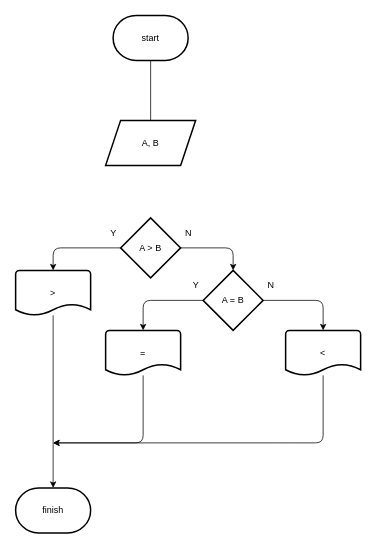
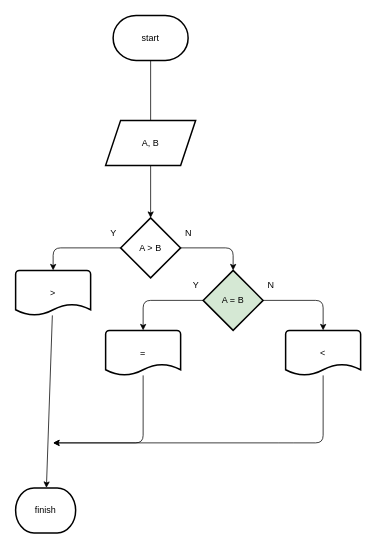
  <mxCell id="0" />
  <mxCell id="1" parent="0" />
  <mxCell id="2" value="" style="edgeStyle=none;html=1;endArrow=none;" edge="1" parent="1" source="3" target="5"><mxGeometry relative="1" as="geometry" /></mxCell>
  <mxCell id="3" value="start" style="strokeWidth=2;html=1;shape=mxgraph.flowchart.terminator;whiteSpace=wrap;" vertex="1" parent="1"><mxGeometry x="150" y="20" width="100" height="60" as="geometry" /></mxCell>
+ <mxCell id="4" value="" style="edgeStyle=none;html=1;" edge="1" parent="1" source="5" target="8"><mxGeometry relative="1" as="geometry" /></mxCell>
  <mxCell id="5" value="A, B" style="shape=parallelogram;perimeter=parallelogramPerimeter;whiteSpace=wrap;html=1;fixedSize=1;strokeWidth=2;" vertex="1" parent="1"><mxGeometry x="140" y="160" width="120" height="60" as="geometry" /></mxCell>
  <mxCell id="6" style="edgeStyle=none;html=1;" edge="1" parent="1" source="8"><mxGeometry relative="1" as="geometry"><mxPoint x="70" y="360" as="targetPoint" /><Array as="points"><mxPoint x="70" y="330" /></Array></mxGeometry></mxCell>
  <mxCell id="7" style="edgeStyle=none;html=1;" edge="1" parent="1" source="8"><mxGeometry relative="1" as="geometry"><mxPoint x="310" y="360" as="targetPoint" /><Array as="points"><mxPoint x="310" y="330" /></Array></mxGeometry></mxCell>
  <mxCell id="8" value="A &amp;gt; B" style="rhombus;whiteSpace=wrap;html=1;strokeWidth=2;" vertex="1" parent="1"><mxGeometry x="160" y="290" width="80" height="80" as="geometry" /></mxCell>
  <mxCell id="9" value="Y" style="text;html=1;align=center;verticalAlign=middle;resizable=0;points=[];autosize=1;strokeColor=none;fillColor=none;" vertex="1" parent="1"><mxGeometry x="140" y="300" width="20" height="20" as="geometry" /></mxCell>
  <mxCell id="10" value="N" style="text;html=1;align=center;verticalAlign=middle;resizable=0;points=[];autosize=1;strokeColor=none;fillColor=none;" vertex="1" parent="1"><mxGeometry x="240" y="300" width="20" height="20" as="geometry" /></mxCell>
  <mxCell id="11" style="edgeStyle=none;html=1;" edge="1" parent="1" source="12" target="22"><mxGeometry relative="1" as="geometry" /></mxCell>
  <mxCell id="12" value="&amp;gt;" style="strokeWidth=2;html=1;shape=mxgraph.flowchart.document2;whiteSpace=wrap;size=0.25;" vertex="1" parent="1"><mxGeometry x="20" y="360" width="100" height="60" as="geometry" /></mxCell>
  <mxCell id="13" style="edgeStyle=none;html=1;" edge="1" parent="1" source="15"><mxGeometry relative="1" as="geometry"><mxPoint x="190" y="440" as="targetPoint" /><Array as="points"><mxPoint x="190" y="400" /></Array></mxGeometry></mxCell>
  <mxCell id="14" style="edgeStyle=none;html=1;" edge="1" parent="1" source="15"><mxGeometry relative="1" as="geometry"><mxPoint x="430" y="440" as="targetPoint" /><Array as="points"><mxPoint x="430" y="400" /></Array></mxGeometry></mxCell>
- <mxCell id="15" value="A = B" style="rhombus;whiteSpace=wrap;html=1;strokeWidth=2;" vertex="1" parent="1"><mxGeometry x="270" y="360" width="80" height="80" as="geometry" /></mxCell>
+ <mxCell id="15" value="A = B" style="rhombus;whiteSpace=wrap;html=1;strokeWidth=2;fillColor=#d5e8d4;" vertex="1" parent="1"><mxGeometry x="270" y="360" width="80" height="80" as="geometry" /></mxCell>
  <mxCell id="16" value="Y" style="text;html=1;align=center;verticalAlign=middle;resizable=0;points=[];autosize=1;strokeColor=none;fillColor=none;" vertex="1" parent="1"><mxGeometry x="250" y="370" width="20" height="20" as="geometry" /></mxCell>
  <mxCell id="17" value="N" style="text;html=1;align=center;verticalAlign=middle;resizable=0;points=[];autosize=1;strokeColor=none;fillColor=none;" vertex="1" parent="1"><mxGeometry x="350" y="370" width="20" height="20" as="geometry" /></mxCell>
  <mxCell id="18" style="edgeStyle=none;html=1;" edge="1" parent="1" source="19"><mxGeometry relative="1" as="geometry"><mxPoint x="70" y="590" as="targetPoint" /><Array as="points"><mxPoint x="190" y="590" /></Array></mxGeometry></mxCell>
  <mxCell id="19" value="=" style="strokeWidth=2;html=1;shape=mxgraph.flowchart.document2;whiteSpace=wrap;size=0.25;" vertex="1" parent="1"><mxGeometry x="140" y="440" width="100" height="60" as="geometry" /></mxCell>
  <mxCell id="20" style="edgeStyle=none;html=1;" edge="1" parent="1" source="21"><mxGeometry relative="1" as="geometry"><mxPoint x="70" y="590" as="targetPoint" /><Array as="points"><mxPoint x="430" y="590" /><mxPoint x="380" y="590" /></Array></mxGeometry></mxCell>
  <mxCell id="21" value="&amp;lt;" style="strokeWidth=2;html=1;shape=mxgraph.flowchart.document2;whiteSpace=wrap;size=0.25;" vertex="1" parent="1"><mxGeometry x="380" y="440" width="100" height="60" as="geometry" /></mxCell>
- <mxCell id="22" value="finish" style="strokeWidth=2;html=1;shape=mxgraph.flowchart.terminator;whiteSpace=wrap;" vertex="1" parent="1"><mxGeometry x="20" y="650" width="100" height="60" as="geometry" /></mxCell>
+ <mxCell id="22" value="finish" style="strokeWidth=2;html=1;shape=mxgraph.flowchart.terminator;whiteSpace=wrap;" vertex="1" parent="1"><mxGeometry x="20" y="650" width="80" height="60" as="geometry" /></mxCell>
